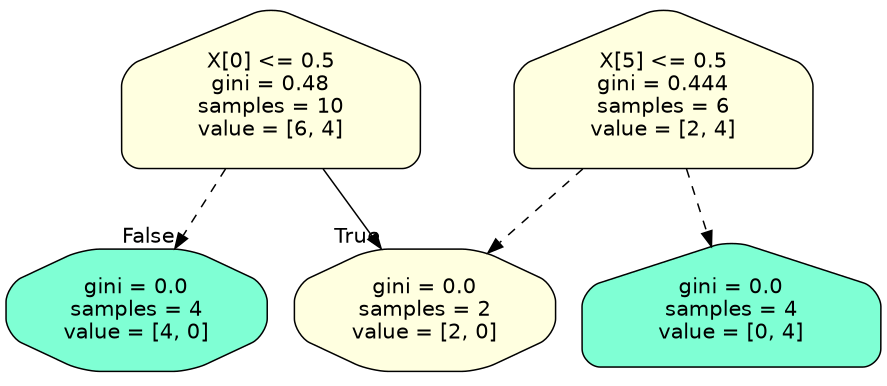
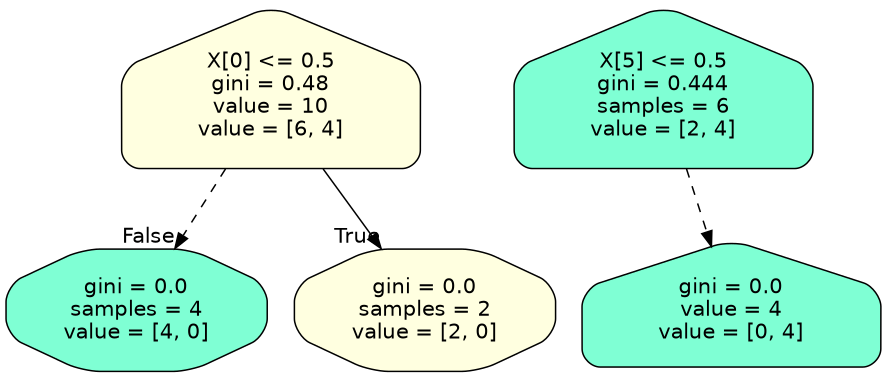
  digraph {
    node [color=black fillcolor=aquamarine fontname=helvetica shape=house style="filled, rounded"]
    edge [fontname=helvetica style=dashed]
-   n1 [fillcolor=lightyellow label="X[0] <= 0.5\ngini = 0.48\nsamples = 10\nvalue = [6, 4]"]
+   n1 [fillcolor=lightyellow label="X[0] <= 0.5\ngini = 0.48\nvalue = 10\nvalue = [6, 4]"]
    n2 [label="gini = 0.0\nsamples = 4\nvalue = [4, 0]" shape=octagon]
    n3 [fillcolor=lightyellow label="gini = 0.0\nsamples = 2\nvalue = [2, 0]" shape=octagon]
-   n4 [fillcolor=lightyellow label="X[5] <= 0.5\ngini = 0.444\nsamples = 6\nvalue = [2, 4]"]
-   n5 [label="gini = 0.0\nsamples = 4\nvalue = [0, 4]"]
+   n4 [label="X[5] <= 0.5\ngini = 0.444\nsamples = 6\nvalue = [2, 4]"]
+   n5 [label="gini = 0.0\nvalue = 4\nvalue = [0, 4]"]
    n1 -> n2 [headlabel=False labelangle=-45 labeldistance=2.5]
    n1 -> n3 [headlabel=True labelangle=45 labeldistance=2.5 style=solid]
-   n4 -> n3
    n4 -> n5
  }
